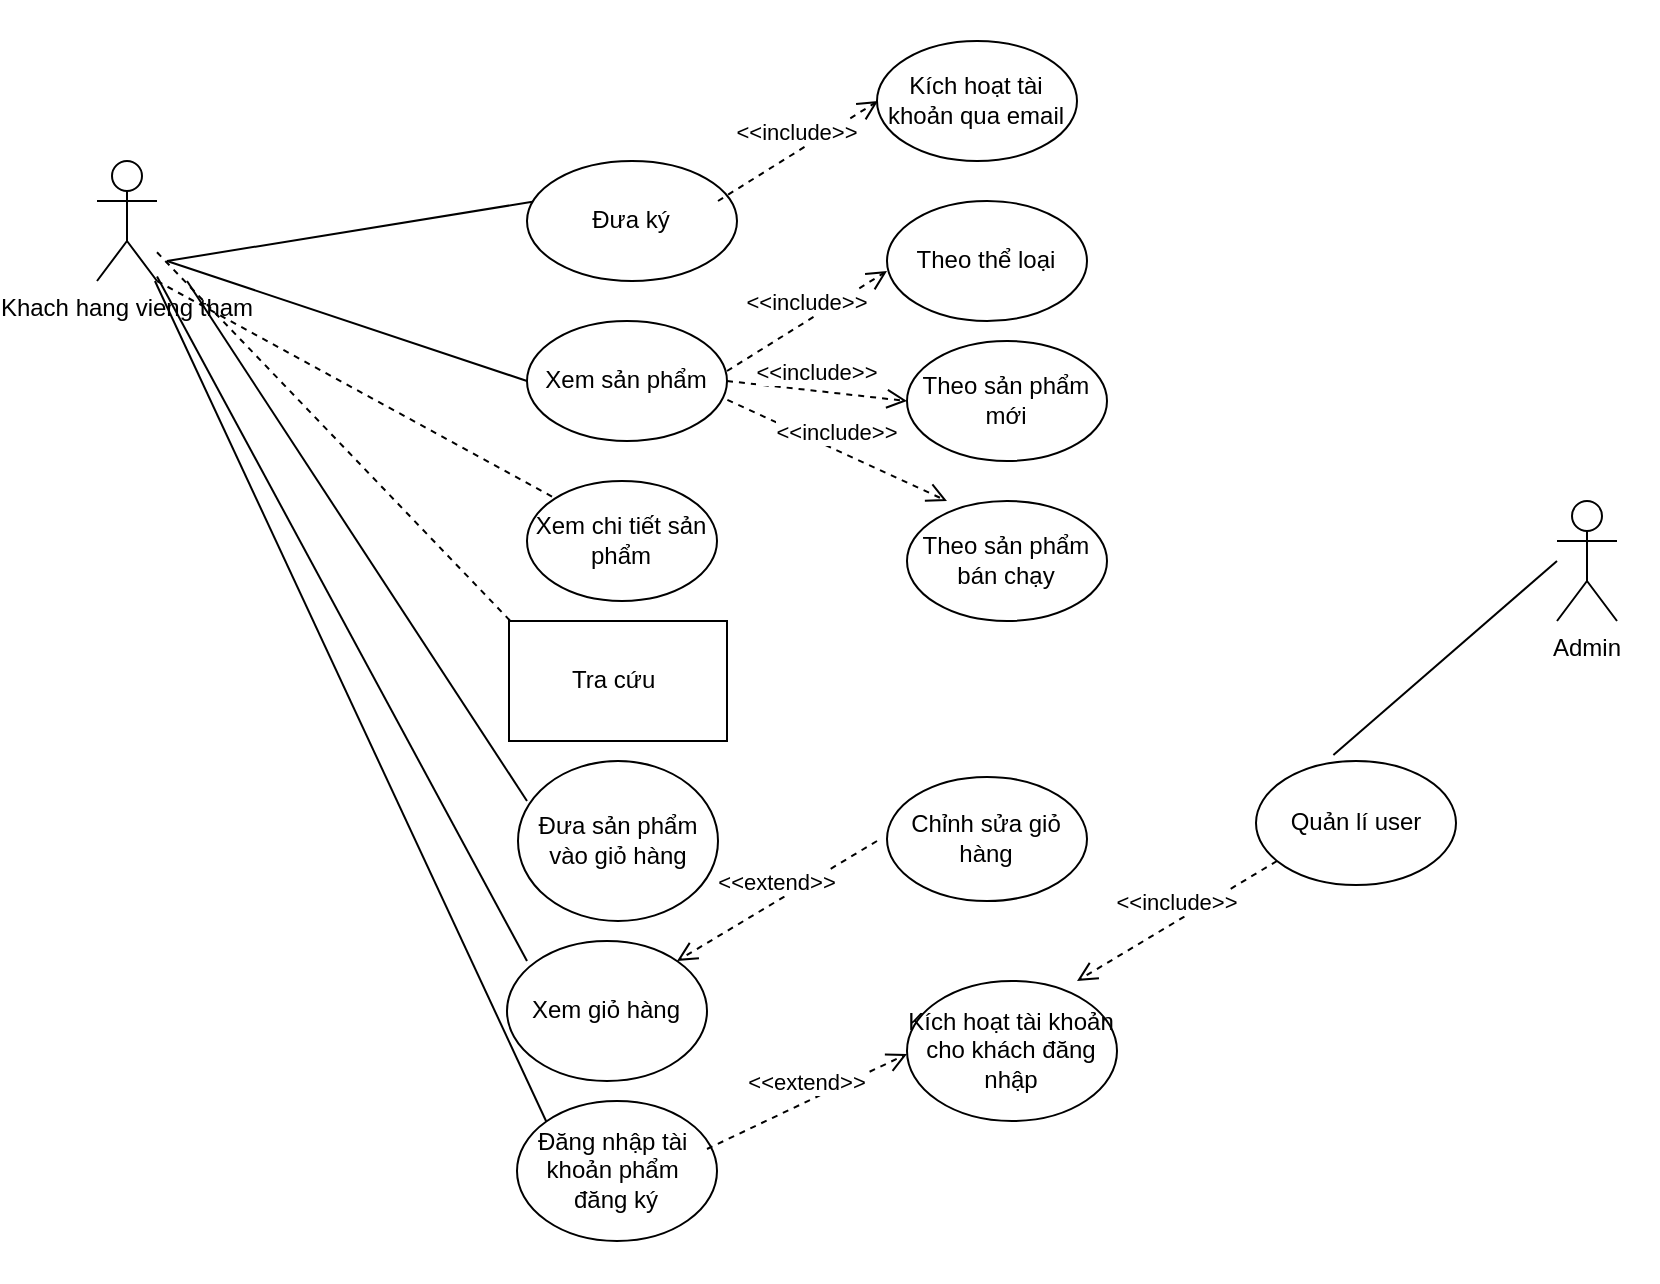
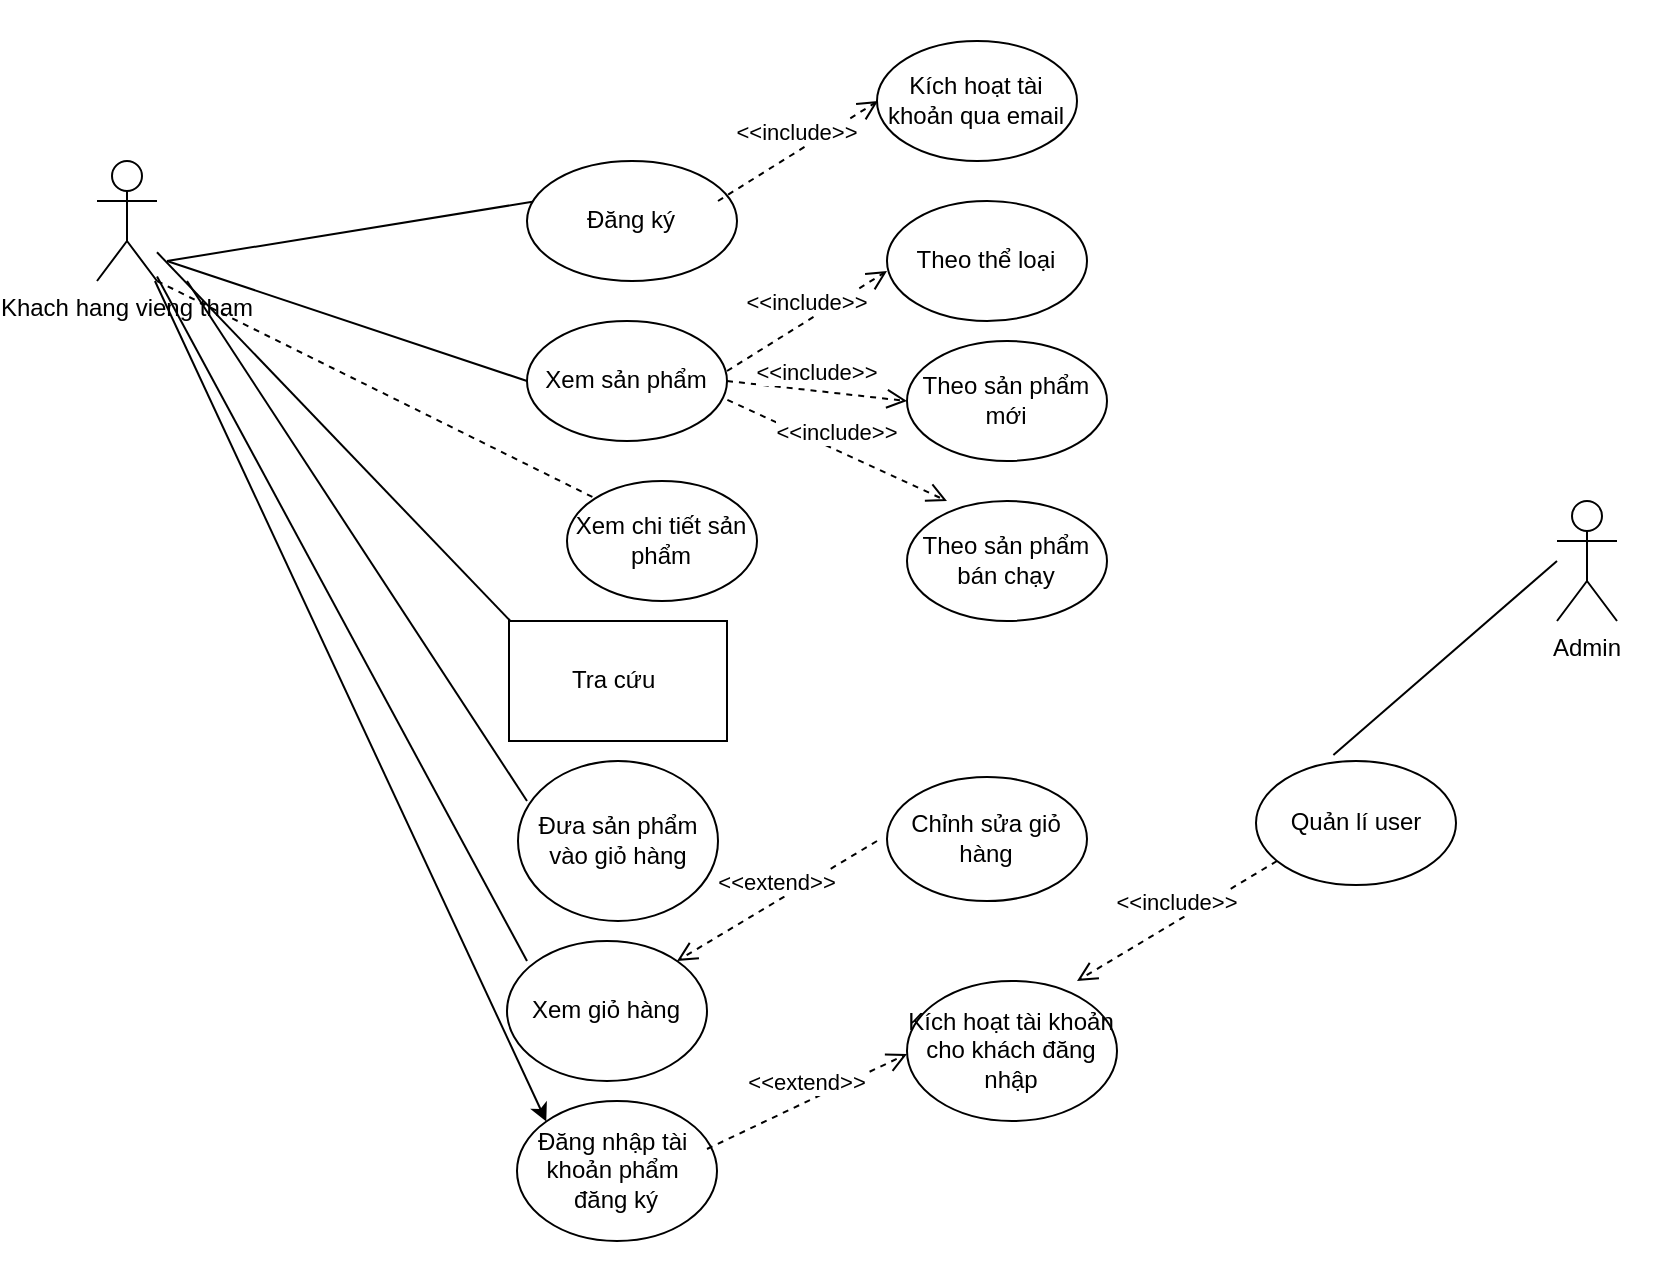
  <mxCell id="0" />
  <mxCell id="1" parent="0" />
  <mxCell id="2" value="Khach hang vieng tham" style="shape=umlActor;verticalLabelPosition=bottom;labelBackgroundColor=#ffffff;verticalAlign=top;html=1;outlineConnect=0;" parent="1" vertex="1"><mxGeometry x="20" y="80" width="30" height="60" as="geometry" /></mxCell>
  <mxCell id="3" value="" style="endArrow=none;html=1;" parent="1" edge="1"><mxGeometry width="50" height="50" relative="1" as="geometry"><mxPoint x="55" y="130" as="sourcePoint" /><mxPoint x="240" y="100" as="targetPoint" /></mxGeometry></mxCell>
  <mxCell id="4" value="" style="endArrow=none;html=1;" parent="1" edge="1"><mxGeometry width="50" height="50" relative="1" as="geometry"><mxPoint x="55" y="130" as="sourcePoint" /><mxPoint x="235" y="190" as="targetPoint" /></mxGeometry></mxCell>
  <mxCell id="5" value="Xem sản phẩm" style="ellipse;whiteSpace=wrap;html=1;" parent="1" vertex="1"><mxGeometry x="235" y="160" width="100" height="60" as="geometry" /></mxCell>
  <mxCell id="6" value="&amp;lt;&amp;lt;include&amp;gt;&amp;gt;" style="html=1;verticalAlign=bottom;endArrow=open;dashed=1;endSize=8;" parent="1" edge="1"><mxGeometry relative="1" as="geometry"><mxPoint x="335" y="185" as="sourcePoint" /><mxPoint x="415" y="135" as="targetPoint" /></mxGeometry></mxCell>
  <mxCell id="7" value="Theo thể loại" style="ellipse;whiteSpace=wrap;html=1;" parent="1" vertex="1"><mxGeometry x="415" y="100" width="100" height="60" as="geometry" /></mxCell>
  <mxCell id="8" value="&amp;lt;&amp;lt;include&amp;gt;&amp;gt;" style="html=1;verticalAlign=bottom;endArrow=open;dashed=1;endSize=8;exitX=1;exitY=0.5;exitDx=0;exitDy=0;" parent="1" source="5" edge="1"><mxGeometry relative="1" as="geometry"><mxPoint x="375" y="200" as="sourcePoint" /><mxPoint x="425" y="200" as="targetPoint" /></mxGeometry></mxCell>
  <mxCell id="9" value="Theo sản phẩm mới" style="ellipse;whiteSpace=wrap;html=1;" parent="1" vertex="1"><mxGeometry x="425" y="170" width="100" height="60" as="geometry" /></mxCell>
  <mxCell id="10" value="Theo sản phẩm bán chạy" style="ellipse;whiteSpace=wrap;html=1;" parent="1" vertex="1"><mxGeometry x="425" y="250" width="100" height="60" as="geometry" /></mxCell>
  <mxCell id="11" value="&amp;lt;&amp;lt;include&amp;gt;&amp;gt;" style="html=1;verticalAlign=bottom;endArrow=open;dashed=1;endSize=8;exitX=1.002;exitY=0.657;exitDx=0;exitDy=0;exitPerimeter=0;" parent="1" source="5" edge="1"><mxGeometry relative="1" as="geometry"><mxPoint x="355" y="240" as="sourcePoint" /><mxPoint x="445" y="250" as="targetPoint" /></mxGeometry></mxCell>
  <mxCell id="12" value="" style="endArrow=none;html=1;entryX=0;entryY=0;entryDx=0;entryDy=0;exitX=1;exitY=1;exitDx=0;exitDy=0;exitPerimeter=0;dashed=1;" parent="1" source="2" target="13" edge="1"><mxGeometry width="50" height="50" relative="1" as="geometry"><mxPoint x="65" y="130" as="sourcePoint" /><mxPoint x="235" y="250" as="targetPoint" /></mxGeometry></mxCell>
- <mxCell id="13" value="Xem chi tiết sản phẩm" style="ellipse;whiteSpace=wrap;html=1;" parent="1" vertex="1"><mxGeometry x="235" y="240" width="95" height="60" as="geometry" /></mxCell>
- <mxCell id="14" value="" style="endArrow=none;html=1;entryX=0.096;entryY=0.17;entryDx=0;entryDy=0;entryPerimeter=0;dashed=1;" parent="1" source="2" target="15" edge="1"><mxGeometry width="50" height="50" relative="1" as="geometry"><mxPoint x="35" y="250" as="sourcePoint" /><mxPoint x="235" y="310" as="targetPoint" /></mxGeometry></mxCell>
+ <mxCell id="13" value="Xem chi tiết sản phẩm" style="ellipse;whiteSpace=wrap;html=1;" parent="1" vertex="1"><mxGeometry x="255" y="240" width="95" height="60" as="geometry" /></mxCell>
+ <mxCell id="14" value="" style="endArrow=none;html=1;entryX=0.096;entryY=0.17;entryDx=0;entryDy=0;entryPerimeter=0;" parent="1" source="2" target="15" edge="1"><mxGeometry width="50" height="50" relative="1" as="geometry"><mxPoint x="35" y="250" as="sourcePoint" /><mxPoint x="235" y="310" as="targetPoint" /></mxGeometry></mxCell>
  <mxCell id="15" value="Tra cứu&amp;nbsp;" style="whiteSpace=wrap;html=1;rounded=0;" parent="1" vertex="1"><mxGeometry x="226" y="310" width="109" height="60" as="geometry" /></mxCell>
  <mxCell id="16" value="" style="endArrow=none;html=1;" parent="1" edge="1"><mxGeometry width="50" height="50" relative="1" as="geometry"><mxPoint x="65" y="140" as="sourcePoint" /><mxPoint x="235" y="400" as="targetPoint" /></mxGeometry></mxCell>
  <mxCell id="17" value="Đưa sản phẩm vào giỏ hàng" style="ellipse;whiteSpace=wrap;html=1;" parent="1" vertex="1"><mxGeometry x="230.5" y="380" width="100" height="80" as="geometry" /></mxCell>
  <mxCell id="18" value="" style="endArrow=none;html=1;" parent="1" source="2" edge="1"><mxGeometry width="50" height="50" relative="1" as="geometry"><mxPoint x="35" y="180" as="sourcePoint" /><mxPoint x="235" y="480" as="targetPoint" /></mxGeometry></mxCell>
  <mxCell id="19" value="Xem giỏ hàng" style="ellipse;whiteSpace=wrap;html=1;" parent="1" vertex="1"><mxGeometry x="225" y="470" width="100" height="70" as="geometry" /></mxCell>
- <mxCell id="20" value="" style="endArrow=none;html=1;entryX=0;entryY=0;entryDx=0;entryDy=0;" parent="1" source="2" target="22" edge="1"><mxGeometry width="50" height="50" relative="1" as="geometry"><mxPoint x="0" y="210" as="sourcePoint" /><mxPoint x="236.434" y="560.14" as="targetPoint" /></mxGeometry></mxCell>
- <mxCell id="21" value="Đưa ký" style="ellipse;whiteSpace=wrap;html=1;" parent="1" vertex="1"><mxGeometry x="235" y="80" width="105" height="60" as="geometry" /></mxCell>
+ <mxCell id="20" value="" style="endArrow=classic;html=1;entryX=0;entryY=0;entryDx=0;entryDy=0;" parent="1" source="2" target="22" edge="1"><mxGeometry width="50" height="50" relative="1" as="geometry"><mxPoint x="0" y="210" as="sourcePoint" /><mxPoint x="236.434" y="560.14" as="targetPoint" /></mxGeometry></mxCell>
+ <mxCell id="21" value="Đăng ký" style="ellipse;whiteSpace=wrap;html=1;" parent="1" vertex="1"><mxGeometry x="235" y="80" width="105" height="60" as="geometry" /></mxCell>
  <mxCell id="22" value="Đăng nhập tài&amp;nbsp;&lt;br&gt;khoản phẩm&amp;nbsp;&lt;br&gt;đăng ký" style="ellipse;whiteSpace=wrap;html=1;" parent="1" vertex="1"><mxGeometry x="230" y="550" width="100" height="70" as="geometry" /></mxCell>
  <mxCell id="23" value="&amp;lt;&amp;lt;extend&amp;gt;&amp;gt;" style="html=1;verticalAlign=bottom;endArrow=open;dashed=1;endSize=8;" parent="1" edge="1"><mxGeometry relative="1" as="geometry"><mxPoint x="410" y="420" as="sourcePoint" /><mxPoint x="310" y="480" as="targetPoint" /></mxGeometry></mxCell>
  <mxCell id="24" value="Chỉnh sửa giỏ hàng" style="ellipse;whiteSpace=wrap;html=1;" parent="1" vertex="1"><mxGeometry x="415" y="388" width="100" height="62" as="geometry" /></mxCell>
  <mxCell id="25" value="&amp;lt;&amp;lt;extend&amp;gt;&amp;gt;" style="html=1;verticalAlign=bottom;endArrow=open;dashed=1;endSize=8;" parent="1" edge="1"><mxGeometry relative="1" as="geometry"><mxPoint x="325" y="574" as="sourcePoint" /><mxPoint x="425" y="526.5" as="targetPoint" /></mxGeometry></mxCell>
  <mxCell id="26" value="Kích hoạt tài khoản cho khách đăng nhập" style="ellipse;whiteSpace=wrap;html=1;" parent="1" vertex="1"><mxGeometry x="425" y="490" width="105" height="70" as="geometry" /></mxCell>
  <mxCell id="27" value="&amp;lt;&amp;lt;include&amp;gt;&amp;gt;" style="html=1;verticalAlign=bottom;endArrow=open;dashed=1;endSize=8;" edge="1" parent="1"><mxGeometry relative="1" as="geometry"><mxPoint x="610" y="430" as="sourcePoint" /><mxPoint x="510" y="490" as="targetPoint" /></mxGeometry></mxCell>
  <mxCell id="28" value="Quản lí user" style="ellipse;whiteSpace=wrap;html=1;" vertex="1" parent="1"><mxGeometry x="599.5" y="380" width="100" height="62" as="geometry" /></mxCell>
  <mxCell id="29" value="" style="endArrow=none;html=1;exitX=0.387;exitY=-0.048;exitDx=0;exitDy=0;exitPerimeter=0;" edge="1" parent="1" source="28"><mxGeometry width="50" height="50" relative="1" as="geometry"><mxPoint x="600" as="sourcePoint" y="280" /><mxPoint x="750" as="targetPoint" y="280" /></mxGeometry></mxCell>
  <mxCell id="30" value="Admin" style="shape=umlActor;verticalLabelPosition=bottom;labelBackgroundColor=#ffffff;verticalAlign=top;html=1;outlineConnect=0;" vertex="1" parent="1"><mxGeometry x="750" y="250" width="30" height="60" as="geometry" /></mxCell>
  <mxCell id="31" value="&amp;lt;&amp;lt;include&amp;gt;&amp;gt;" style="html=1;verticalAlign=bottom;endArrow=open;dashed=1;endSize=8;" edge="1" parent="1"><mxGeometry relative="1" as="geometry"><mxPoint x="330.5" y="100" as="sourcePoint" /><mxPoint x="410.5" y="50" as="targetPoint" /></mxGeometry></mxCell>
  <mxCell id="32" value="Kích hoạt tài khoản qua email" style="ellipse;whiteSpace=wrap;html=1;" vertex="1" parent="1"><mxGeometry x="410" y="20" width="100" height="60" as="geometry" /></mxCell>
